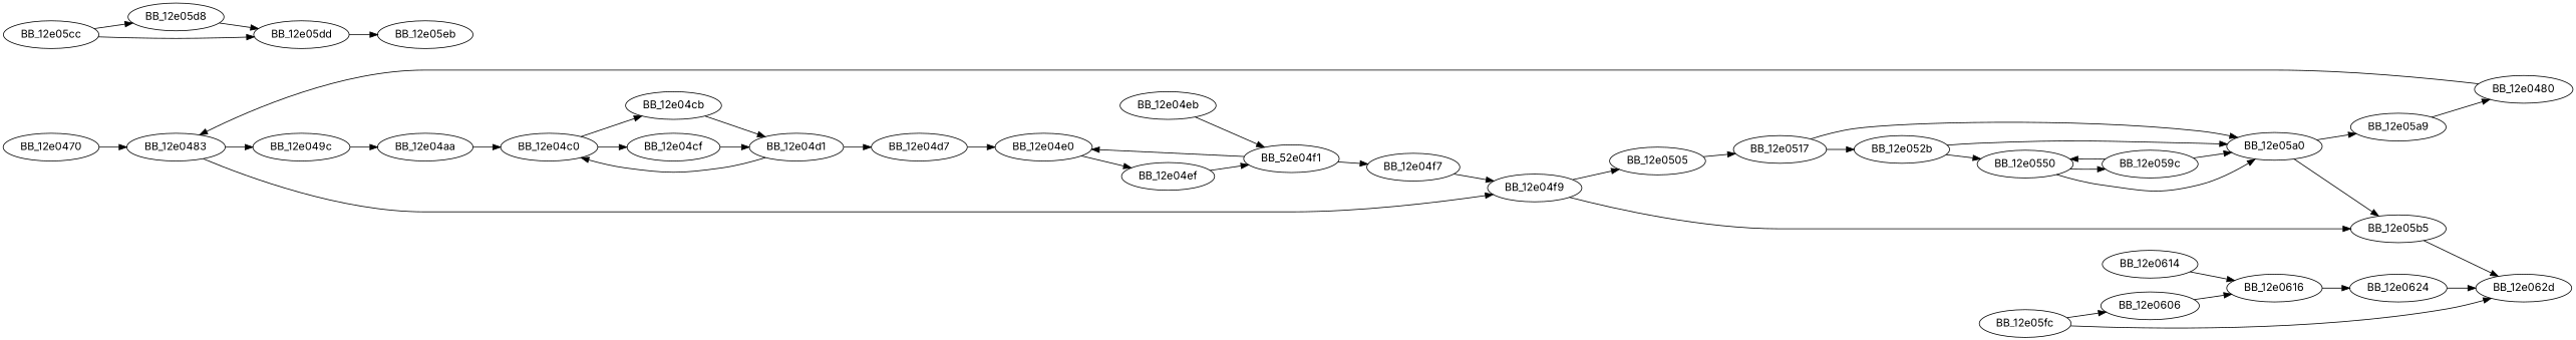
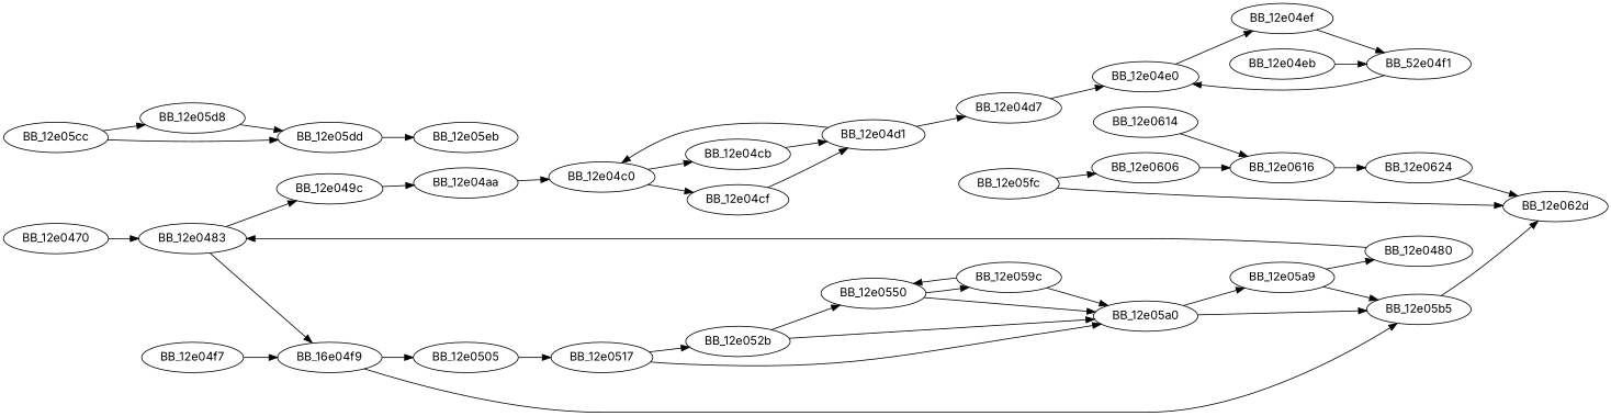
  digraph {
    fontname=Inter
    rankdir=LR
    node [fontname=Inter]
    edge [fontname=Inter]
    BB_12e0470
    BB_12e0483
    BB_12e049c
-   BB_12e04f9
+   BB_12e04f9 [label=BB_16e04f9]
    BB_12e04aa
    BB_12e0505
    BB_12e05b5
    BB_12e0480
    BB_12e04c0
    BB_12e0517
    BB_12e062d
    BB_12e04cb
    BB_12e04cf
    BB_12e04d1
    BB_12e04d7
    BB_12e04e0
    BB_12e04ef
    n18 [label=BB_52e04f1]
    BB_12e04eb
    BB_12e04f7
    BB_12e052b
    BB_12e05a0
    BB_12e0550
    BB_12e05a9
    BB_12e059c
    BB_12e05cc
    BB_12e05d8
    BB_12e05dd
    BB_12e05fc
    BB_12e0606
    BB_12e05eb
    BB_12e0616
    BB_12e0614
    BB_12e0624
    BB_12e0470 -> BB_12e0483
    BB_12e0483 -> BB_12e049c
    BB_12e0483 -> BB_12e04f9
    BB_12e049c -> BB_12e04aa
    BB_12e04f9 -> BB_12e0505
    BB_12e04f9 -> BB_12e05b5
    BB_12e04aa -> BB_12e04c0
    BB_12e0505 -> BB_12e0517
    BB_12e05b5 -> BB_12e062d
    BB_12e0480 -> BB_12e0483
    BB_12e04c0 -> BB_12e04cb
    BB_12e04c0 -> BB_12e04cf
    BB_12e0517 -> BB_12e052b
    BB_12e0517 -> BB_12e05a0
    BB_12e04cb -> BB_12e04d1
    BB_12e04cf -> BB_12e04d1
    BB_12e04d1 -> BB_12e04c0
    BB_12e04d1 -> BB_12e04d7
    BB_12e04d7 -> BB_12e04e0
    BB_12e04e0 -> BB_12e04ef
    BB_12e04ef -> n18
    n18 -> BB_12e04e0
-   n18 -> BB_12e04f7
    BB_12e04eb -> n18
    BB_12e04f7 -> BB_12e04f9
    BB_12e052b -> BB_12e05a0
    BB_12e052b -> BB_12e0550
    BB_12e05a0 -> BB_12e05b5
    BB_12e05a0 -> BB_12e05a9
    BB_12e0550 -> BB_12e05a0
    BB_12e0550 -> BB_12e059c
+   BB_12e05a9 -> BB_12e05b5
    BB_12e05a9 -> BB_12e0480
    BB_12e059c -> BB_12e05a0
    BB_12e059c -> BB_12e0550
    BB_12e05cc -> BB_12e05d8
    BB_12e05cc -> BB_12e05dd
    BB_12e05d8 -> BB_12e05dd
    BB_12e05dd -> BB_12e05eb
    BB_12e05fc -> BB_12e062d
    BB_12e05fc -> BB_12e0606
    BB_12e0606 -> BB_12e0616
    BB_12e0616 -> BB_12e0624
    BB_12e0614 -> BB_12e0616
    BB_12e0624 -> BB_12e062d
  }
